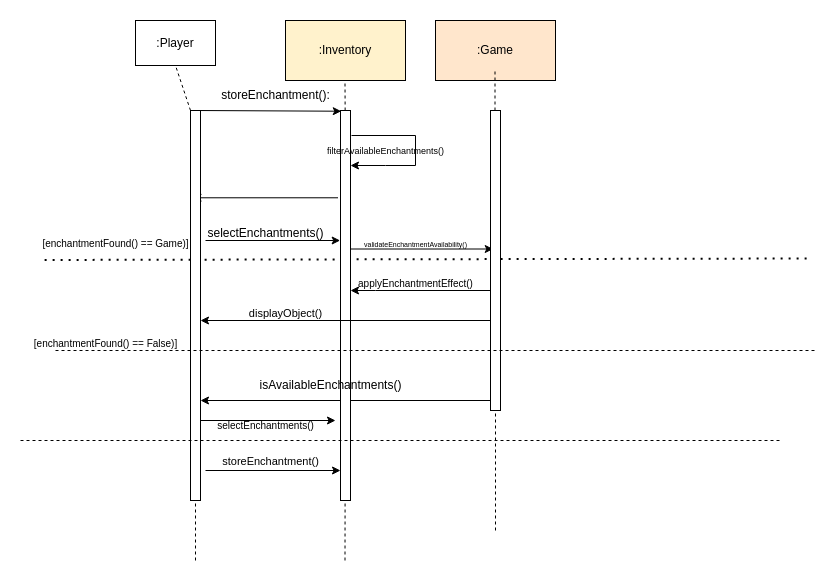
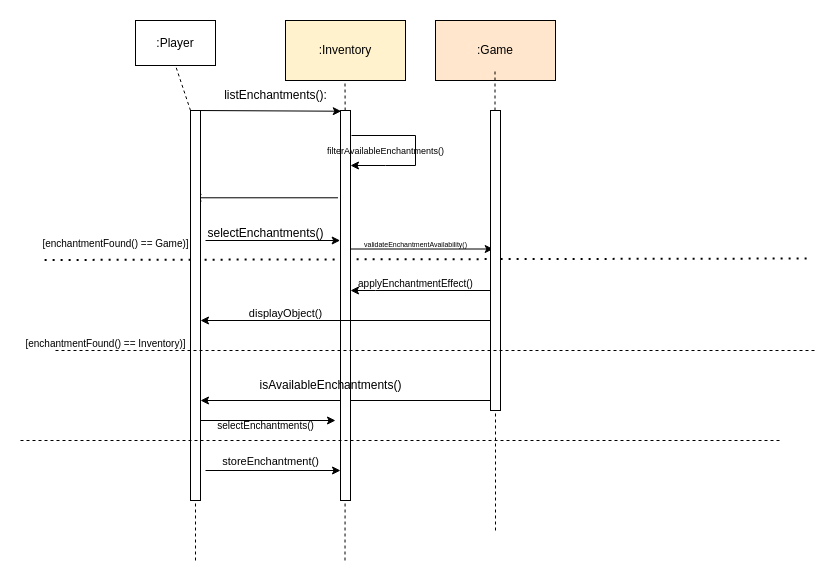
  <mxCell id="0" />
  <mxCell id="1" parent="0" />
  <mxCell id="2" value=":Player" style="rounded=0;whiteSpace=wrap;html=1;" parent="1" vertex="1"><mxGeometry x="135" y="20" width="80" height="45" as="geometry" /></mxCell>
  <mxCell id="3" value=":Inventory" style="rounded=0;whiteSpace=wrap;html=1;fillColor=#fff2cc;" parent="1" vertex="1"><mxGeometry x="285" y="20" width="120" height="60" as="geometry" /></mxCell>
  <mxCell id="4" value=":Game" style="rounded=0;whiteSpace=wrap;html=1;fillColor=#ffe6cc;" parent="1" vertex="1"><mxGeometry x="435" y="20" width="120" height="60" as="geometry" /></mxCell>
  <mxCell id="5" value="" style="endArrow=none;dashed=1;html=1;rounded=0;entryX=0.5;entryY=1;entryDx=0;entryDy=0;" parent="1" source="17" target="2" edge="1"><mxGeometry width="50" height="50" relative="1" as="geometry"><mxPoint x="195" y="560" as="sourcePoint" /><mxPoint x="495" y="190" as="targetPoint" /></mxGeometry></mxCell>
  <mxCell id="6" value="" style="endArrow=none;dashed=1;html=1;rounded=0;entryX=0.5;entryY=1;entryDx=0;entryDy=0;" parent="1" edge="1"><mxGeometry width="50" height="50" relative="1" as="geometry"><mxPoint x="344.929" y="170" as="sourcePoint" /><mxPoint x="344.5" y="80" as="targetPoint" /></mxGeometry></mxCell>
  <mxCell id="7" value="" style="endArrow=none;dashed=1;html=1;rounded=0;entryX=0.5;entryY=1;entryDx=0;entryDy=0;" parent="1" source="20" edge="1"><mxGeometry width="50" height="50" relative="1" as="geometry"><mxPoint x="494.5" y="550" as="sourcePoint" /><mxPoint x="494.5" y="70" as="targetPoint" /></mxGeometry></mxCell>
  <mxCell id="8" value="" style="endArrow=classic;html=1;rounded=0;entryX=1.006;entryY=1.024;entryDx=0;entryDy=0;entryPerimeter=0;" parent="1" edge="1" target="12"><mxGeometry width="50" height="50" relative="1" as="geometry"><mxPoint x="195" y="110" as="sourcePoint" /><mxPoint x="495" y="110" as="targetPoint" /></mxGeometry></mxCell>
  <mxCell id="9" value="" style="endArrow=classic;html=1;rounded=0;" parent="1" edge="1"><mxGeometry width="50" height="50" relative="1" as="geometry"><mxPoint x="351" y="135" as="sourcePoint" /><mxPoint x="350" y="165" as="targetPoint" /><Array as="points"><mxPoint x="415" y="135" /><mxPoint x="415" y="165" /><mxPoint x="385" y="165" /></Array></mxGeometry></mxCell>
  <mxCell id="10" value="" style="endArrow=classic;html=1;rounded=0;" parent="1" edge="1"><mxGeometry width="50" height="50" relative="1" as="geometry"><mxPoint x="337.5" y="197.29" as="sourcePoint" /><mxPoint x="192.5" y="197.29" as="targetPoint" /></mxGeometry></mxCell>
  <mxCell id="11" value="" style="endArrow=classic;html=1;rounded=0;entryX=0.475;entryY=-0.05;entryDx=0;entryDy=0;entryPerimeter=0;" parent="1" edge="1" source="18"><mxGeometry width="50" height="50" relative="1" as="geometry"><mxPoint x="495" y="230" as="sourcePoint" /><mxPoint x="492.75" y="248.5" as="targetPoint" /></mxGeometry></mxCell>
- <mxCell id="12" value="storeEnchantment():" style="text;html=1;align=center;verticalAlign=middle;resizable=0;points=[];autosize=1;strokeColor=none;fillColor=none;" parent="1" vertex="1"><mxGeometry x="210" y="80" width="130" height="30" as="geometry" /></mxCell>
+ <mxCell id="12" value="listEnchantments():" style="text;html=1;align=center;verticalAlign=middle;resizable=0;points=[];autosize=1;strokeColor=none;fillColor=none;" parent="1" vertex="1"><mxGeometry x="210" y="80" width="130" height="30" as="geometry" /></mxCell>
  <mxCell id="13" value="" style="endArrow=none;dashed=1;html=1;rounded=0;entryX=0.5;entryY=1;entryDx=0;entryDy=0;" parent="1" edge="1"><mxGeometry width="50" height="50" relative="1" as="geometry"><mxPoint x="344.5" y="560" as="sourcePoint" /><mxPoint x="345" y="200" as="targetPoint" /></mxGeometry></mxCell>
  <mxCell id="14" value="" style="endArrow=none;dashed=1;html=1;dashPattern=1 3;strokeWidth=2;rounded=0;exitX=0.057;exitY=1.049;exitDx=0;exitDy=0;exitPerimeter=0;entryX=0.997;entryY=0.823;entryDx=0;entryDy=0;entryPerimeter=0;" parent="1" edge="1" source="22"><mxGeometry width="50" height="50" relative="1" as="geometry"><mxPoint x="129" y="258" as="sourcePoint" /><mxPoint x="809" y="258" as="targetPoint" /></mxGeometry></mxCell>
  <mxCell id="15" value="" style="endArrow=classic;html=1;rounded=0;" parent="1" edge="1"><mxGeometry width="50" height="50" relative="1" as="geometry"><mxPoint x="500" y="400" as="sourcePoint" /><mxPoint x="200" y="400" as="targetPoint" /></mxGeometry></mxCell>
  <mxCell id="16" value="" style="endArrow=none;dashed=1;html=1;rounded=0;entryX=0.5;entryY=1;entryDx=0;entryDy=0;" parent="1" target="17" edge="1"><mxGeometry width="50" height="50" relative="1" as="geometry"><mxPoint x="195" y="560" as="sourcePoint" /><mxPoint x="195" y="80" as="targetPoint" /></mxGeometry></mxCell>
  <mxCell id="17" value="" style="html=1;points=[[0,0,0,0,5],[0,1,0,0,-5],[1,0,0,0,5],[1,1,0,0,-5]];perimeter=orthogonalPerimeter;outlineConnect=0;targetShapes=umlLifeline;portConstraint=eastwest;newEdgeStyle={&quot;curved&quot;:0,&quot;rounded&quot;:0};" parent="1" vertex="1"><mxGeometry x="190" y="110" width="10" height="390" as="geometry" /></mxCell>
  <mxCell id="18" value="" style="html=1;points=[[0,0,0,0,5],[0,1,0,0,-5],[1,0,0,0,5],[1,1,0,0,-5]];perimeter=orthogonalPerimeter;outlineConnect=0;targetShapes=umlLifeline;portConstraint=eastwest;newEdgeStyle={&quot;curved&quot;:0,&quot;rounded&quot;:0};" parent="1" vertex="1"><mxGeometry x="340" y="110" width="10" height="390" as="geometry" /></mxCell>
  <mxCell id="19" value="" style="endArrow=none;dashed=1;html=1;rounded=0;entryX=0.5;entryY=1;entryDx=0;entryDy=0;" parent="1" target="20" edge="1"><mxGeometry width="50" height="50" relative="1" as="geometry"><mxPoint x="495" y="530" as="sourcePoint" /><mxPoint x="494.5" y="70" as="targetPoint" /></mxGeometry></mxCell>
  <mxCell id="20" value="" style="html=1;points=[[0,0,0,0,5],[0,1,0,0,-5],[1,0,0,0,5],[1,1,0,0,-5]];perimeter=orthogonalPerimeter;outlineConnect=0;targetShapes=umlLifeline;portConstraint=eastwest;newEdgeStyle={&quot;curved&quot;:0,&quot;rounded&quot;:0};" parent="1" vertex="1"><mxGeometry x="490" y="110" width="10" height="300" as="geometry" /></mxCell>
  <mxCell id="21" value="isAvailableEnchantments()" style="text;html=1;align=center;verticalAlign=middle;resizable=0;points=[];autosize=1;strokeColor=none;fillColor=none;" parent="1" vertex="1"><mxGeometry x="245" y="370" width="170" height="30" as="geometry" /></mxCell>
  <mxCell id="22" value="&lt;font style=&quot;font-size: 10px;&quot;&gt;[enchantmentFound() == Game)]&lt;/font&gt;" style="text;html=1;align=center;verticalAlign=middle;resizable=0;points=[];autosize=1;strokeColor=none;fillColor=none;" parent="1" vertex="1"><mxGeometry x="35" y="228" width="160" height="30" as="geometry" /></mxCell>
  <mxCell id="23" value="&lt;font style=&quot;font-size: 9px;&quot;&gt;filterAvailableEnchantments()&lt;/font&gt;" style="text;html=1;align=center;verticalAlign=middle;resizable=0;points=[];autosize=1;strokeColor=none;fillColor=none;" vertex="1" parent="1"><mxGeometry x="315" y="135" width="140" height="30" as="geometry" /></mxCell>
  <mxCell id="24" value="" style="endArrow=classic;html=1;rounded=0;entryX=0.129;entryY=1.1;entryDx=0;entryDy=0;entryPerimeter=0;" edge="1" parent="1"><mxGeometry width="50" height="50" relative="1" as="geometry"><mxPoint x="205" y="240" as="sourcePoint" /><mxPoint x="339.67" y="240" as="targetPoint" /></mxGeometry></mxCell>
  <mxCell id="25" value="selectEnchantments()" style="text;html=1;align=center;verticalAlign=middle;resizable=0;points=[];autosize=1;strokeColor=none;fillColor=none;" vertex="1" parent="1"><mxGeometry x="195" y="218" width="140" height="30" as="geometry" /></mxCell>
  <mxCell id="26" value="&lt;font style=&quot;font-size: 7px;&quot;&gt;validateEnchantmentAvailability()&lt;/font&gt;" style="text;html=1;align=center;verticalAlign=middle;resizable=0;points=[];autosize=1;strokeColor=none;fillColor=none;" vertex="1" parent="1"><mxGeometry x="350" y="228" width="130" height="30" as="geometry" /></mxCell>
  <mxCell id="27" value="" style="endArrow=classic;html=1;rounded=0;" edge="1" parent="1"><mxGeometry width="50" height="50" relative="1" as="geometry"><mxPoint x="490" y="290" as="sourcePoint" /><mxPoint x="350" y="290" as="targetPoint" /><Array as="points"><mxPoint x="375" y="290" /></Array></mxGeometry></mxCell>
  <mxCell id="28" value="&lt;font style=&quot;font-size: 10px;&quot;&gt;applyEnchantmentEffect()&lt;/font&gt;" style="text;html=1;align=center;verticalAlign=middle;resizable=0;points=[];autosize=1;strokeColor=none;fillColor=none;" vertex="1" parent="1"><mxGeometry x="345" y="268" width="140" height="30" as="geometry" /></mxCell>
  <mxCell id="29" value="" style="endArrow=classic;html=1;rounded=0;" edge="1" parent="1" source="20"><mxGeometry width="50" height="50" relative="1" as="geometry"><mxPoint x="485" y="320" as="sourcePoint" /><mxPoint x="200" y="320" as="targetPoint" /></mxGeometry></mxCell>
  <mxCell id="30" value="&lt;font style=&quot;font-size: 11px;&quot;&gt;displayObject()&lt;/font&gt;" style="text;html=1;align=center;verticalAlign=middle;resizable=0;points=[];autosize=1;strokeColor=none;fillColor=none;" vertex="1" parent="1"><mxGeometry x="225" y="298" width="120" height="30" as="geometry" /></mxCell>
  <mxCell id="31" value="" style="endArrow=none;dashed=1;html=1;rounded=0;" edge="1" parent="1"><mxGeometry width="50" height="50" relative="1" as="geometry"><mxPoint y="350" as="sourcePoint" x="55" /><mxPoint x="815" y="350" as="targetPoint" /></mxGeometry></mxCell>
- <mxCell id="32" value="&lt;span style=&quot;font-size: 10px;&quot;&gt;[enchantmentFound() == False)]&lt;/span&gt;" style="text;html=1;align=center;verticalAlign=middle;resizable=0;points=[];autosize=1;strokeColor=none;fillColor=none;" vertex="1" parent="1"><mxGeometry x="20" y="328" width="170" height="30" as="geometry" /></mxCell>
+ <mxCell id="32" value="&lt;span style=&quot;font-size: 10px;&quot;&gt;[enchantmentFound() == Inventory)]&lt;/span&gt;" style="text;html=1;align=center;verticalAlign=middle;resizable=0;points=[];autosize=1;strokeColor=none;fillColor=none;" vertex="1" parent="1"><mxGeometry x="20" y="328" width="170" height="30" as="geometry" /></mxCell>
  <mxCell id="33" value="" style="endArrow=none;dashed=1;html=1;rounded=0;" edge="1" parent="1"><mxGeometry width="50" height="50" relative="1" as="geometry"><mxPoint x="20" y="440" as="sourcePoint" /><mxPoint x="780" y="440" as="targetPoint" /></mxGeometry></mxCell>
  <mxCell id="34" value="" style="endArrow=classic;html=1;rounded=0;" edge="1" parent="1" target="18"><mxGeometry width="50" height="50" relative="1" as="geometry"><mxPoint x="205" y="470" as="sourcePoint" /><mxPoint x="445" y="420" as="targetPoint" /></mxGeometry></mxCell>
  <mxCell id="35" value="storeEnchantment()" style="edgeLabel;html=1;align=center;verticalAlign=middle;resizable=0;points=[];" vertex="1" connectable="0" parent="34"><mxGeometry x="-0.048" y="6" relative="1" as="geometry"><mxPoint y="-4" as="offset" /></mxGeometry></mxCell>
  <mxCell id="36" value="" style="endArrow=classic;html=1;rounded=0;" edge="1" parent="1" source="17"><mxGeometry width="50" height="50" relative="1" as="geometry"><mxPoint x="205.52" y="420" as="sourcePoint" /><mxPoint x="335" y="420" as="targetPoint" /></mxGeometry></mxCell>
  <mxCell id="37" value="" style="endArrow=classic;html=1;rounded=0;exitX=0.046;exitY=1.092;exitDx=0;exitDy=0;exitPerimeter=0;" edge="1" parent="1" target="38"><mxGeometry width="50" height="50" relative="1" as="geometry"><mxPoint x="205.52" y="420" as="sourcePoint" /><mxPoint x="335" y="420" as="targetPoint" /></mxGeometry></mxCell>
  <mxCell id="38" value="&lt;font style=&quot;font-size: 10px;&quot;&gt;selectEnchantments()&lt;/font&gt;" style="text;html=1;align=center;verticalAlign=middle;resizable=0;points=[];autosize=1;strokeColor=none;fillColor=none;" vertex="1" parent="1"><mxGeometry x="205" y="410" width="120" height="30" as="geometry" /></mxCell>
